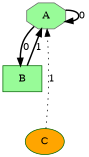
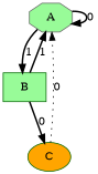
  digraph {
    rankdir=TB
    node [color=darkgreen fillcolor=palegreen style=filled]
    edge [style=bold]
    A [color=gray40 shape=octagon]
    B [shape=box]
    C [fillcolor=orange shape=ellipse]
    A -> A [label=0]
-   A -> B [label=0]
+   A -> B [label=1]
    B -> A [label=1]
-   C -> A [label=1 style=dotted]
+   B -> C [label=0]
+   C -> A [label=0 style=dotted]
  }
